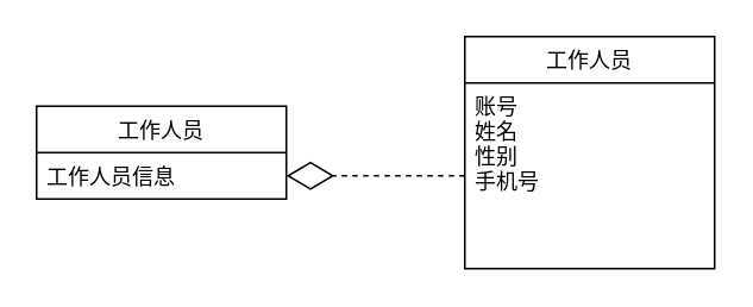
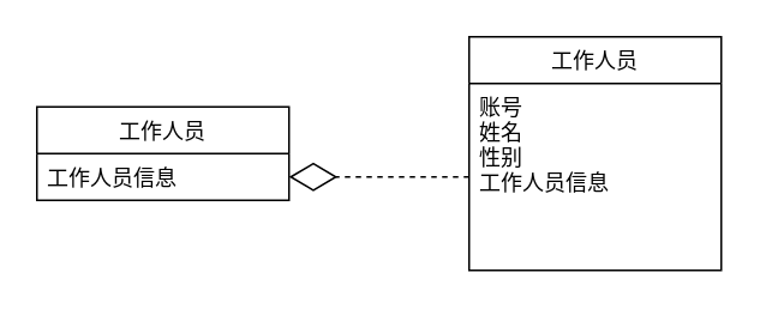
  <mxCell id="0" />
  <mxCell id="1" parent="0" />
  <mxCell id="2" value="工作人员" style="swimlane;fontStyle=0;childLayout=stackLayout;horizontal=1;startSize=26;fillColor=none;horizontalStack=0;resizeParent=1;resizeParentMax=0;resizeLast=0;collapsible=1;marginBottom=0;" parent="1" vertex="1"><mxGeometry x="20" y="59" width="140" height="52" as="geometry" /></mxCell>
  <mxCell id="3" value="工作人员信息" style="text;strokeColor=none;fillColor=none;align=left;verticalAlign=top;spacingLeft=4;spacingRight=4;overflow=hidden;rotatable=0;points=[[0,0.5],[1,0.5]];portConstraint=eastwest;" parent="2" vertex="1"><mxGeometry y="26" width="140" height="26" as="geometry" /></mxCell>
  <mxCell id="4" value="" style="endArrow=diamondThin;endFill=0;endSize=24;html=1;entryX=1;entryY=0.5;entryDx=0;entryDy=0;exitX=0;exitY=0.5;exitDx=0;exitDy=0;dashed=1;" parent="1" source="6" target="3" edge="1"><mxGeometry width="160" relative="1" as="geometry"><mxPoint x="190" y="45" as="sourcePoint" /><mxPoint x="230" y="125" as="targetPoint" /></mxGeometry></mxCell>
  <mxCell id="5" value="工作人员" style="swimlane;fontStyle=0;childLayout=stackLayout;horizontal=1;startSize=26;fillColor=none;horizontalStack=0;resizeParent=1;resizeParentMax=0;resizeLast=0;collapsible=1;marginBottom=0;" parent="1" vertex="1"><mxGeometry x="260" y="20" width="140" height="130" as="geometry" /></mxCell>
- <mxCell id="6" value="账号&#10;姓名&#10;性别&#10;手机号&#10;&#10;" style="text;strokeColor=none;fillColor=none;align=left;verticalAlign=top;spacingLeft=4;spacingRight=4;overflow=hidden;rotatable=0;points=[[0,0.5],[1,0.5]];portConstraint=eastwest;" parent="5" vertex="1"><mxGeometry y="26" width="140" height="104" as="geometry" /></mxCell>
+ <mxCell id="6" value="账号&#10;姓名&#10;性别&#10;工作人员信息&#10;&#10;" style="text;strokeColor=none;fillColor=none;align=left;verticalAlign=top;spacingLeft=4;spacingRight=4;overflow=hidden;rotatable=0;points=[[0,0.5],[1,0.5]];portConstraint=eastwest;" parent="5" vertex="1"><mxGeometry y="26" width="140" height="104" as="geometry" /></mxCell>
